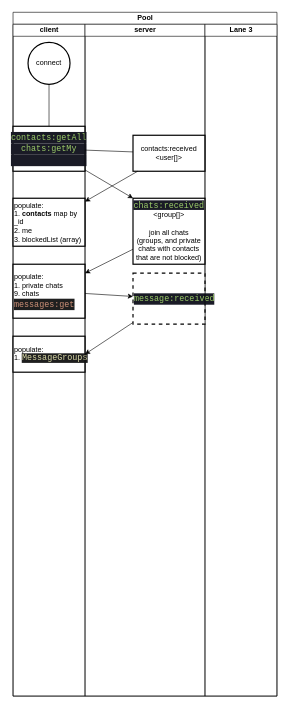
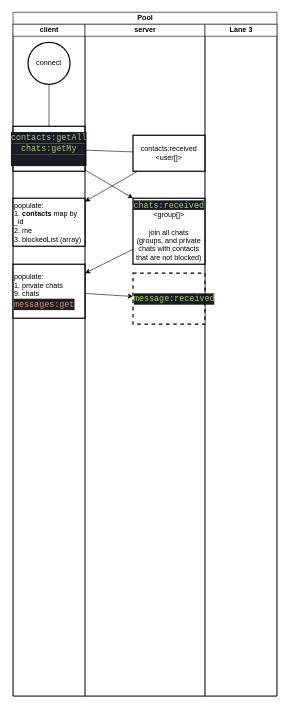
  <mxCell id="0" />
  <mxCell id="1" parent="0" />
  <mxCell id="2" value="Pool" style="swimlane;childLayout=stackLayout;resizeParent=1;resizeParentMax=0;startSize=20;html=1;" vertex="1" parent="1"><mxGeometry x="21" y="20" width="440" height="1140" as="geometry" /></mxCell>
  <mxCell id="3" value="client" style="swimlane;startSize=20;html=1;" vertex="1" parent="2"><mxGeometry y="20" width="120" height="1120" as="geometry" /></mxCell>
  <mxCell id="4" value="" style="edgeStyle=none;html=1;endArrow=none;" edge="1" parent="3" source="5" target="6"><mxGeometry relative="1" as="geometry" /></mxCell>
  <mxCell id="5" value="connect" style="strokeWidth=2;html=1;shape=mxgraph.flowchart.start_2;whiteSpace=wrap;" vertex="1" parent="3"><mxGeometry x="25" y="30" width="70" height="70" as="geometry" /></mxCell>
  <mxCell id="6" value="&lt;div style=&quot;color: rgb(169, 177, 214); background-color: rgb(26, 27, 38); font-family: Consolas, &amp;quot;Courier New&amp;quot;, monospace; font-size: 14px; line-height: 19px;&quot;&gt;&lt;span style=&quot;color: #9ece6a;&quot;&gt;contacts:getAll&lt;/span&gt;&lt;/div&gt;&lt;div style=&quot;color: rgb(169, 177, 214); background-color: rgb(26, 27, 38); font-family: Consolas, &amp;quot;Courier New&amp;quot;, monospace; font-size: 14px; line-height: 19px;&quot;&gt;&lt;span style=&quot;color: #9ece6a;&quot;&gt;chats:getMy&lt;/span&gt;&lt;/div&gt;&lt;div style=&quot;color: rgb(169, 177, 214); background-color: rgb(26, 27, 38); font-family: Consolas, &amp;quot;Courier New&amp;quot;, monospace; font-size: 14px; line-height: 19px;&quot;&gt;&lt;span style=&quot;color: #9ece6a;&quot;&gt;&lt;br&gt;&lt;/span&gt;&lt;/div&gt;" style="whiteSpace=wrap;html=1;strokeWidth=2;" vertex="1" parent="3"><mxGeometry y="170" width="120" height="75" as="geometry" /></mxCell>
  <mxCell id="7" value="populate:&lt;br&gt;1.&amp;nbsp;&lt;b&gt;contacts&lt;/b&gt; map by _id&lt;br&gt;2. me&lt;br&gt;3. blockedList (array)" style="whiteSpace=wrap;html=1;strokeWidth=2;align=left;" vertex="1" parent="3"><mxGeometry y="290" width="120" height="80" as="geometry" /></mxCell>
  <mxCell id="8" value="populate:&lt;br&gt;1. private chats&lt;br&gt;&lt;div style=&quot;&quot;&gt;&lt;span style=&quot;background-color: initial;&quot;&gt;9. chats&lt;/span&gt;&lt;/div&gt;&lt;div style=&quot;&quot;&gt;&lt;div style=&quot;color: rgb(204, 204, 204); background-color: rgb(31, 31, 31); font-family: Consolas, &amp;quot;Courier New&amp;quot;, monospace; font-size: 14px; line-height: 19px;&quot;&gt;&lt;span style=&quot;color: #ce9178;&quot;&gt;messages:get&lt;/span&gt;&lt;/div&gt;&lt;/div&gt;" style="whiteSpace=wrap;html=1;strokeWidth=2;align=left;" vertex="1" parent="3"><mxGeometry y="400" width="120" height="90" as="geometry" /></mxCell>
- <mxCell id="9" value="populate:&lt;br&gt;1.&amp;nbsp;&lt;span style=&quot;color: rgb(220, 220, 170); background-color: rgb(31, 31, 31); font-family: Consolas, &amp;quot;Courier New&amp;quot;, monospace; font-size: 14px;&quot;&gt;MessageGroups&lt;/span&gt;" style="whiteSpace=wrap;html=1;align=left;strokeWidth=2;" vertex="1" parent="3"><mxGeometry x="-4.547e-13" y="520" width="120" height="60" as="geometry" /></mxCell>
  <mxCell id="10" value="server" style="swimlane;startSize=20;html=1;" vertex="1" parent="2"><mxGeometry x="120" y="20" width="200" height="1120" as="geometry" /></mxCell>
  <mxCell id="11" value="contacts:received&lt;br&gt;&amp;lt;user[]&amp;gt;" style="whiteSpace=wrap;html=1;strokeWidth=2;" vertex="1" parent="10"><mxGeometry x="80" y="185" width="120" height="60" as="geometry" /></mxCell>
  <mxCell id="12" value="&lt;span style=&quot;color: rgb(158, 206, 106); background-color: rgb(26, 27, 38); font-family: Consolas, &amp;quot;Courier New&amp;quot;, monospace; font-size: 14px;&quot;&gt;chats:received&lt;/span&gt;&lt;br&gt;&amp;lt;group[]&amp;gt;&lt;br&gt;&lt;br&gt;join all chats&lt;br&gt;(groups, and private chats with contacts that are not blocked)" style="whiteSpace=wrap;html=1;strokeWidth=2;" vertex="1" parent="10"><mxGeometry x="80" y="290" width="120" height="110" as="geometry" /></mxCell>
  <mxCell id="13" value="&lt;div style=&quot;color: rgb(169, 177, 214); background-color: rgb(26, 27, 38); font-family: Consolas, &amp;quot;Courier New&amp;quot;, monospace; font-size: 14px; line-height: 19px;&quot;&gt;&lt;span style=&quot;color: #9ece6a;&quot;&gt;message:received&lt;/span&gt;&lt;/div&gt;" style="whiteSpace=wrap;html=1;align=left;strokeWidth=2;dashed=1;" vertex="1" parent="10"><mxGeometry x="80" y="415" width="120" height="85" as="geometry" /></mxCell>
  <mxCell id="14" value="Lane 3" style="swimlane;startSize=20;html=1;" vertex="1" parent="2"><mxGeometry x="320" y="20" width="120" height="1120" as="geometry" /></mxCell>
  <mxCell id="15" value="" style="edgeStyle=none;html=1;endArrow=none;" edge="1" parent="2" source="6" target="11"><mxGeometry relative="1" as="geometry" /></mxCell>
  <mxCell id="16" value="" style="edgeStyle=none;html=1;" edge="1" parent="2" source="11" target="7"><mxGeometry relative="1" as="geometry" /></mxCell>
  <mxCell id="17" style="edgeStyle=none;html=1;entryX=0;entryY=0;entryDx=0;entryDy=0;" edge="1" parent="2" source="6" target="12"><mxGeometry relative="1" as="geometry"><mxPoint x="190.0" y="300" as="targetPoint" /></mxGeometry></mxCell>
  <mxCell id="18" value="" style="edgeStyle=none;html=1;" edge="1" parent="2" source="12" target="8"><mxGeometry relative="1" as="geometry" /></mxCell>
  <mxCell id="19" value="" style="edgeStyle=none;html=1;" edge="1" parent="2" source="8" target="13"><mxGeometry relative="1" as="geometry" /></mxCell>
- <mxCell id="20" style="edgeStyle=none;html=1;entryX=1;entryY=0.5;entryDx=0;entryDy=0;" edge="1" parent="2" source="13" target="9"><mxGeometry relative="1" as="geometry" /></mxCell>
